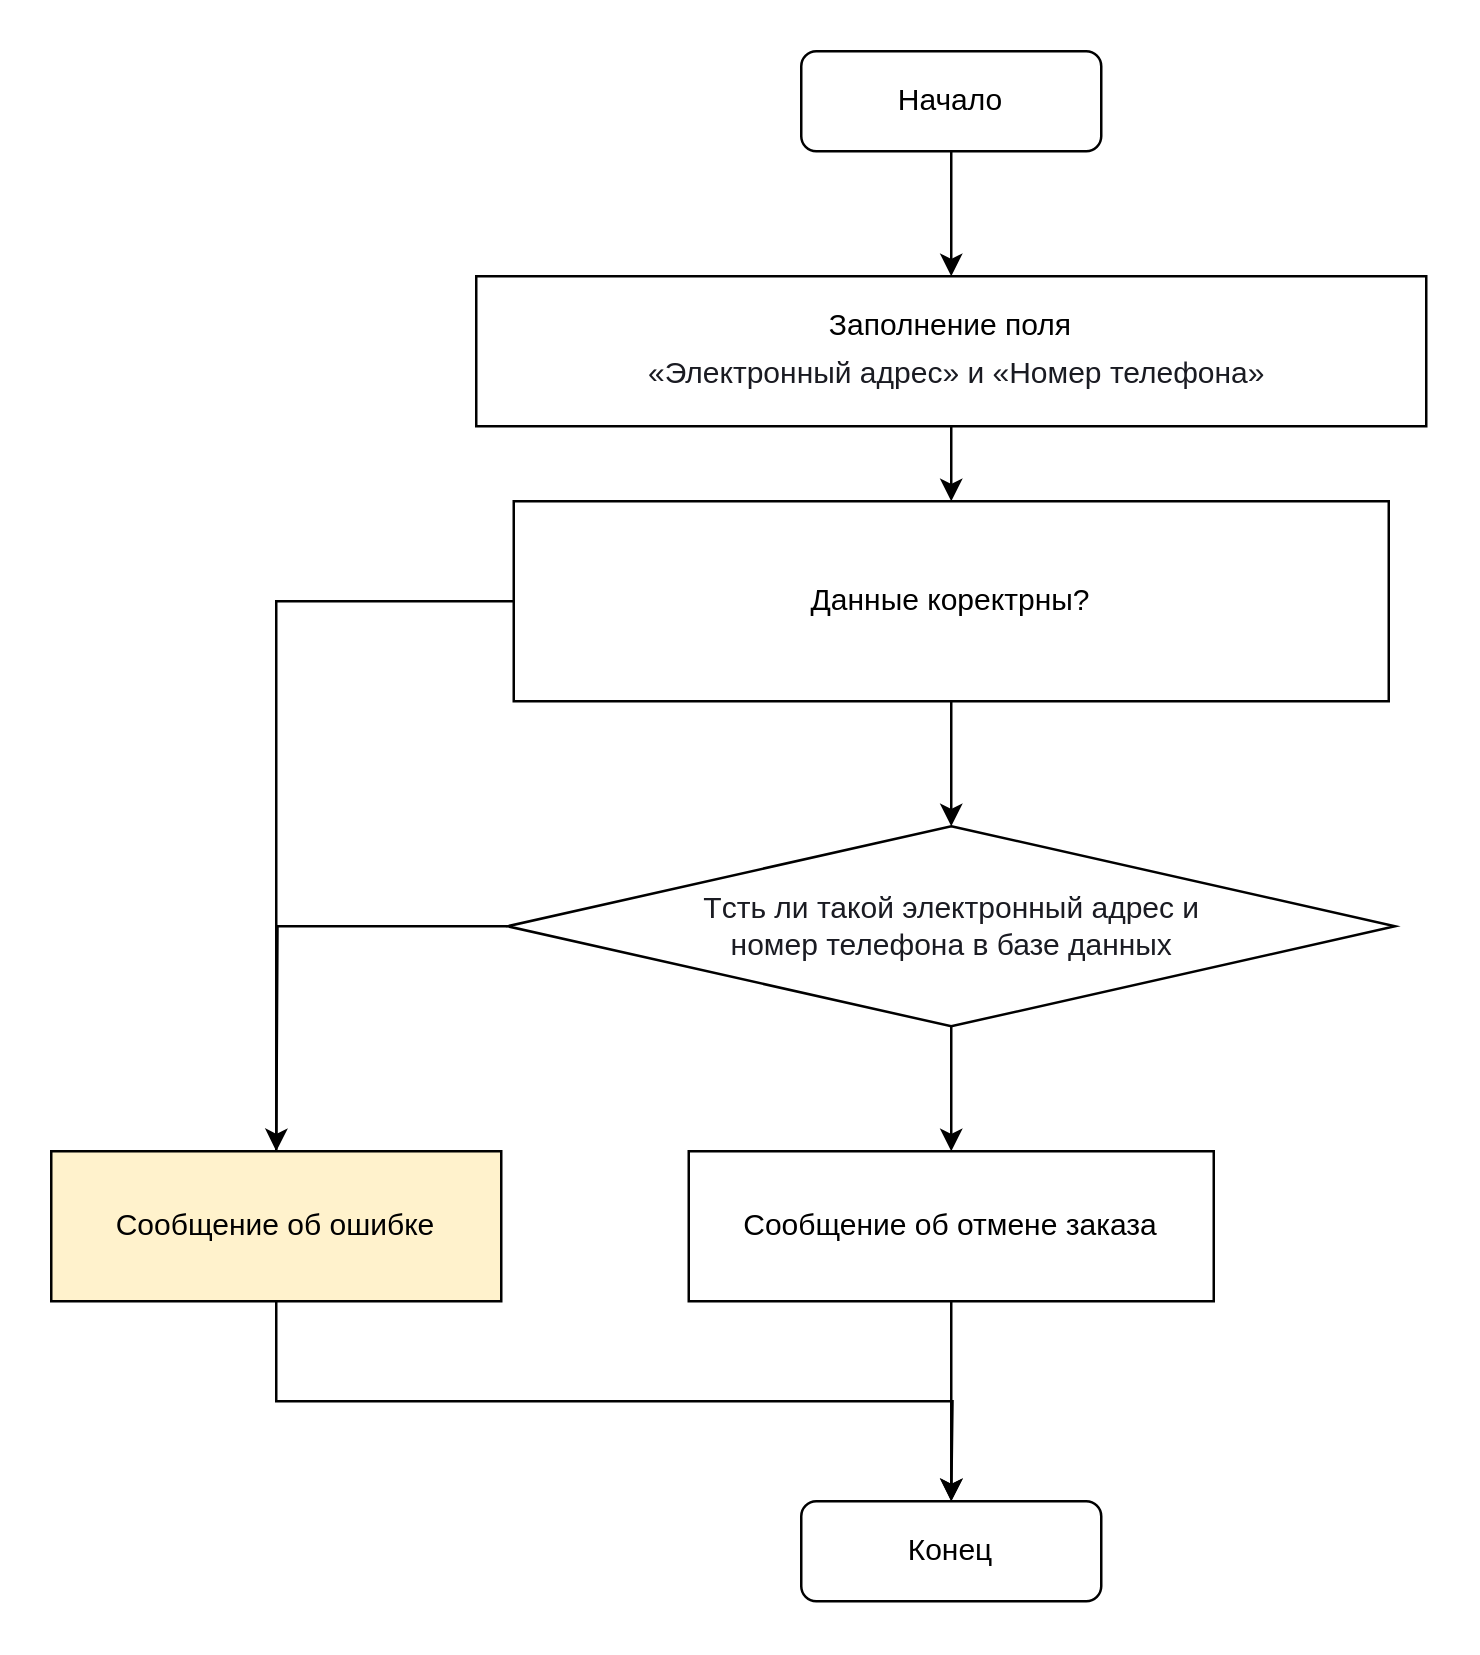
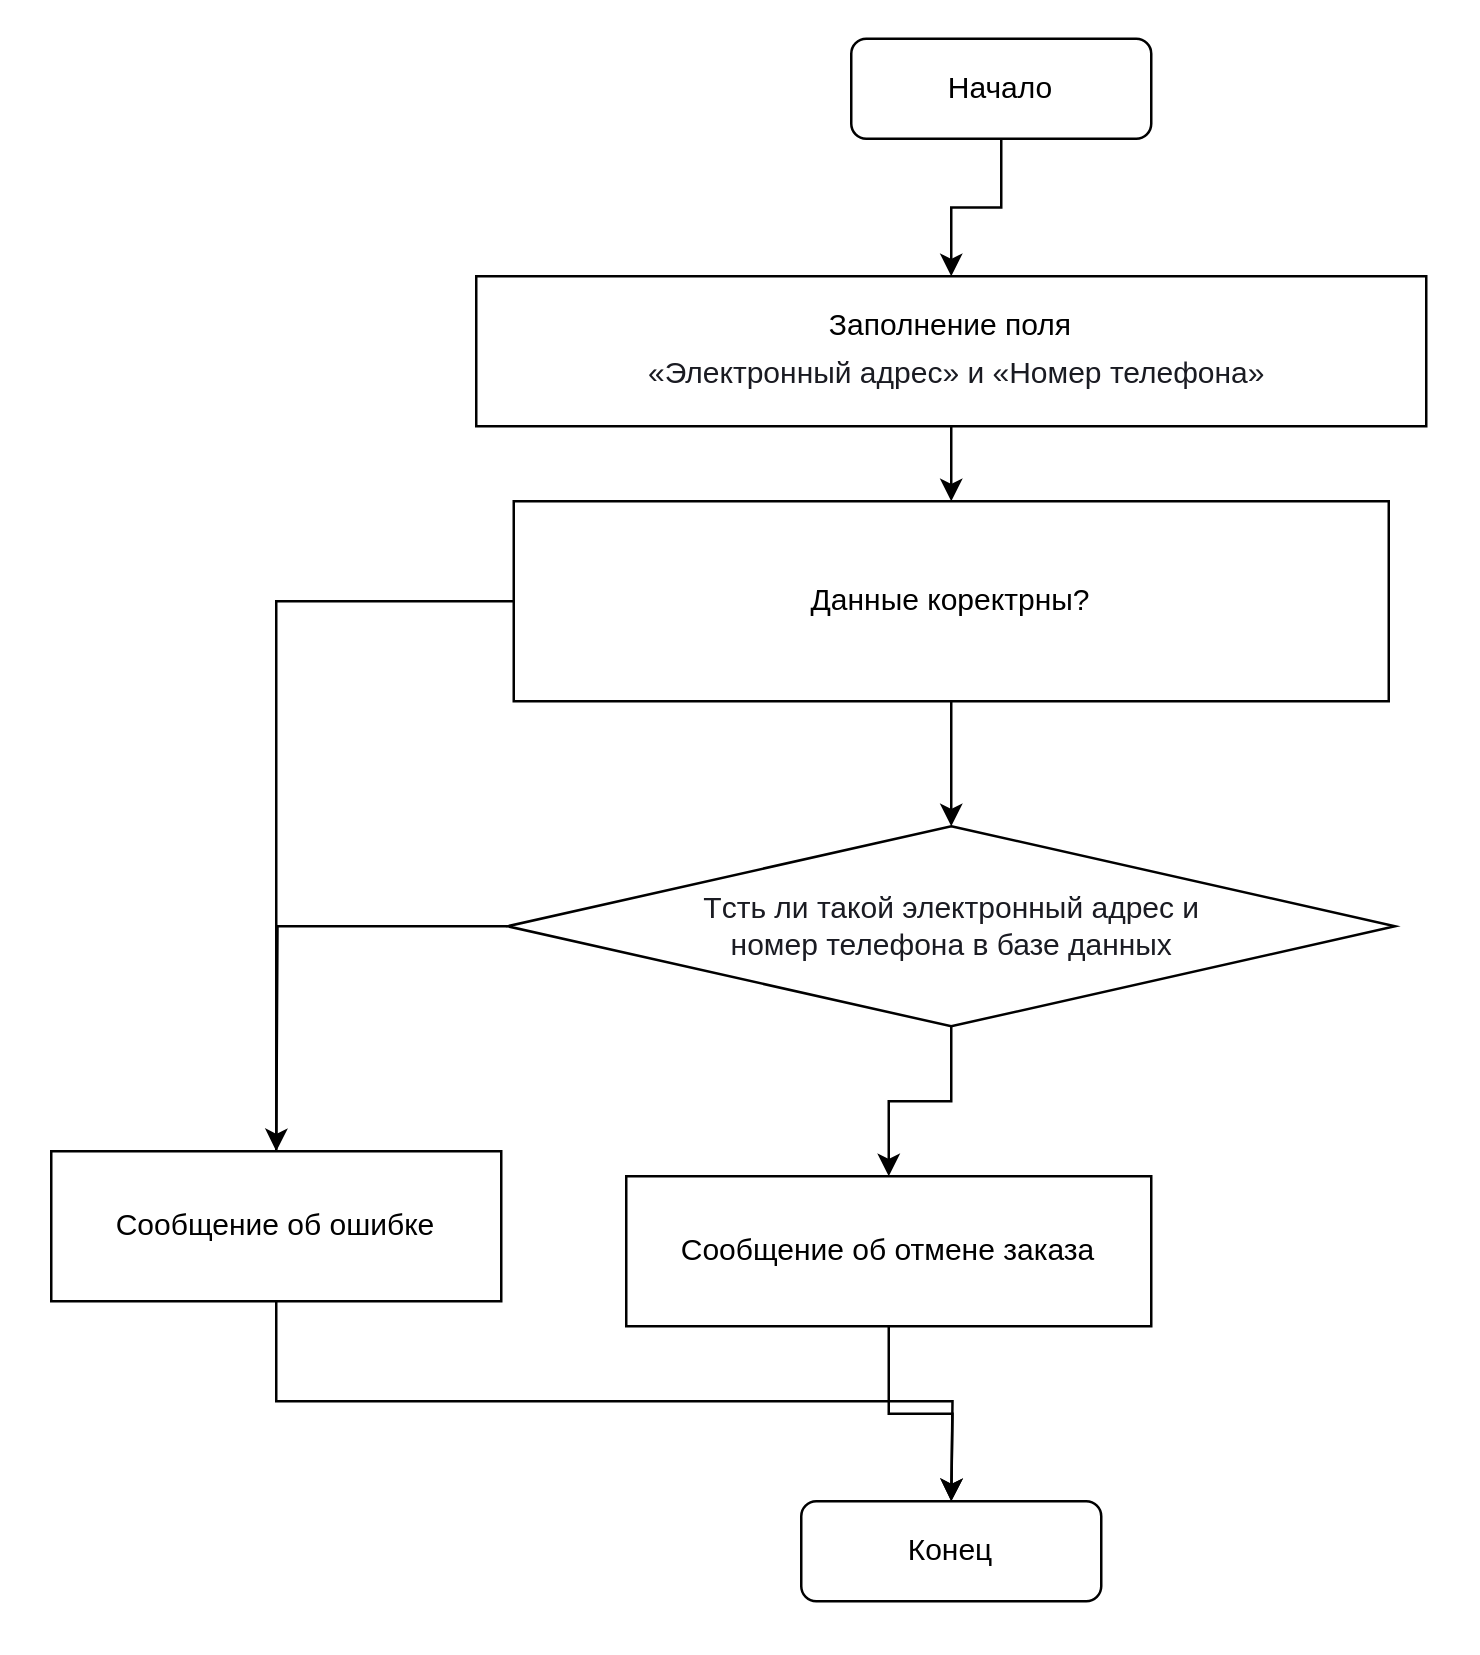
  <mxCell id="0" />
  <mxCell id="1" parent="0" />
  <mxCell id="2" style="edgeStyle=orthogonalEdgeStyle;rounded=0;orthogonalLoop=1;jettySize=auto;html=1;exitX=0.5;exitY=1;exitDx=0;exitDy=0;fontSize=12;" edge="1" parent="1" source="3" target="5"><mxGeometry relative="1" as="geometry" /></mxCell>
- <mxCell id="3" value="Начало" style="rounded=1;whiteSpace=wrap;html=1;fontSize=12;glass=0;strokeWidth=1;shadow=0;" parent="1" vertex="1"><mxGeometry x="320" y="20" width="120" height="40" as="geometry" /></mxCell>
+ <mxCell id="3" value="Начало" style="rounded=1;whiteSpace=wrap;html=1;fontSize=12;glass=0;strokeWidth=1;shadow=0;" parent="1" vertex="1"><mxGeometry x="340" y="15" width="120" height="40" as="geometry" /></mxCell>
  <mxCell id="4" style="edgeStyle=orthogonalEdgeStyle;rounded=0;orthogonalLoop=1;jettySize=auto;html=1;exitX=0.5;exitY=1;exitDx=0;exitDy=0;entryX=0.5;entryY=0;entryDx=0;entryDy=0;fontSize=12;" edge="1" parent="1" source="5" target="8"><mxGeometry relative="1" as="geometry" /></mxCell>
  <mxCell id="5" value="Заполнение поля&lt;br&gt;&lt;span style=&quot;color: rgb(26, 27, 34); font-family: &amp;quot;YS Text&amp;quot;, Arial, Helvetica, sans-serif; font-size: 18px; text-align: start; background-color: rgb(255, 255, 255);&quot;&gt;&amp;nbsp;&lt;/span&gt;&lt;span style=&quot;color: rgb(26, 27, 34); font-family: &amp;quot;YS Text&amp;quot;, Arial, Helvetica, sans-serif; text-align: start; background-color: rgb(255, 255, 255);&quot;&gt;&lt;font style=&quot;font-size: 12px;&quot;&gt;«Электронный адрес» и «Номер телефона»&lt;/font&gt;&lt;/span&gt;" style="rounded=0;whiteSpace=wrap;html=1;" vertex="1" parent="1"><mxGeometry x="190" y="110" width="380" height="60" as="geometry" /></mxCell>
  <mxCell id="6" style="edgeStyle=orthogonalEdgeStyle;rounded=0;orthogonalLoop=1;jettySize=auto;html=1;exitX=0.5;exitY=1;exitDx=0;exitDy=0;entryX=0.5;entryY=0;entryDx=0;entryDy=0;fontSize=12;" edge="1" parent="1" source="8" target="11"><mxGeometry relative="1" as="geometry" /></mxCell>
  <mxCell id="7" style="edgeStyle=orthogonalEdgeStyle;rounded=0;orthogonalLoop=1;jettySize=auto;html=1;exitX=0;exitY=0.5;exitDx=0;exitDy=0;fontSize=12;endArrow=none;" edge="1" parent="1" source="8" target="13"><mxGeometry relative="1" as="geometry" /></mxCell>
  <mxCell id="8" value="Данные коректрны?" style="whiteSpace=wrap;html=1;fontSize=12;rounded=0;" vertex="1" parent="1"><mxGeometry x="205" y="200" width="350" height="80" as="geometry" /></mxCell>
  <mxCell id="9" style="edgeStyle=orthogonalEdgeStyle;rounded=0;orthogonalLoop=1;jettySize=auto;html=1;exitX=0;exitY=0.5;exitDx=0;exitDy=0;fontSize=12;" edge="1" parent="1" source="11"><mxGeometry relative="1" as="geometry"><mxPoint x="110" y="460" as="targetPoint" /></mxGeometry></mxCell>
  <mxCell id="10" style="edgeStyle=orthogonalEdgeStyle;rounded=0;orthogonalLoop=1;jettySize=auto;html=1;exitX=0.5;exitY=1;exitDx=0;exitDy=0;entryX=0.5;entryY=0;entryDx=0;entryDy=0;fontSize=12;" edge="1" parent="1" source="11" target="15"><mxGeometry relative="1" as="geometry" /></mxCell>
  <mxCell id="11" value="&lt;span style=&quot;color: rgb(26, 27, 34); font-family: &amp;quot;YS Text&amp;quot;, Arial, Helvetica, sans-serif; text-align: left; background-color: rgb(255, 255, 255);&quot;&gt;&lt;font style=&quot;font-size: 12px;&quot;&gt;Tсть ли такой электронный адрес и &lt;br&gt;номер телефона в базе данных&lt;/font&gt;&lt;/span&gt;" style="rhombus;whiteSpace=wrap;html=1;fontSize=12;" vertex="1" parent="1"><mxGeometry x="202.5" y="330" width="355" height="80" as="geometry" /></mxCell>
  <mxCell id="12" style="edgeStyle=orthogonalEdgeStyle;rounded=0;orthogonalLoop=1;jettySize=auto;html=1;exitX=0.5;exitY=1;exitDx=0;exitDy=0;entryX=0.5;entryY=0;entryDx=0;entryDy=0;fontSize=12;" edge="1" parent="1" source="13"><mxGeometry relative="1" as="geometry"><mxPoint x="380" y="600" as="targetPoint" /></mxGeometry></mxCell>
- <mxCell id="13" value="Сообщение об ошибке" style="rounded=0;whiteSpace=wrap;html=1;fontSize=12;fillColor=#fff2cc;" vertex="1" parent="1"><mxGeometry x="20" y="460" width="180" height="60" as="geometry" /></mxCell>
+ <mxCell id="13" value="Сообщение об ошибке" style="rounded=0;whiteSpace=wrap;html=1;fontSize=12;" vertex="1" parent="1"><mxGeometry x="20" y="460" width="180" height="60" as="geometry" /></mxCell>
  <mxCell id="14" style="edgeStyle=orthogonalEdgeStyle;rounded=0;orthogonalLoop=1;jettySize=auto;html=1;exitX=0.5;exitY=1;exitDx=0;exitDy=0;fontSize=12;" edge="1" parent="1" source="15"><mxGeometry relative="1" as="geometry"><mxPoint x="380" y="600" as="targetPoint" /></mxGeometry></mxCell>
- <mxCell id="15" value="Сообщение об отмене заказа" style="rounded=0;whiteSpace=wrap;html=1;fontSize=12;" vertex="1" parent="1"><mxGeometry x="275" y="460" width="210" height="60" as="geometry" /></mxCell>
+ <mxCell id="15" value="Сообщение об отмене заказа" style="rounded=0;whiteSpace=wrap;html=1;fontSize=12;" vertex="1" parent="1"><mxGeometry x="250" y="470" width="210" height="60" as="geometry" /></mxCell>
  <mxCell id="16" value="Конец" style="rounded=1;whiteSpace=wrap;html=1;fontSize=12;glass=0;strokeWidth=1;shadow=0;" vertex="1" parent="1"><mxGeometry x="320" y="600" width="120" height="40" as="geometry" /></mxCell>
